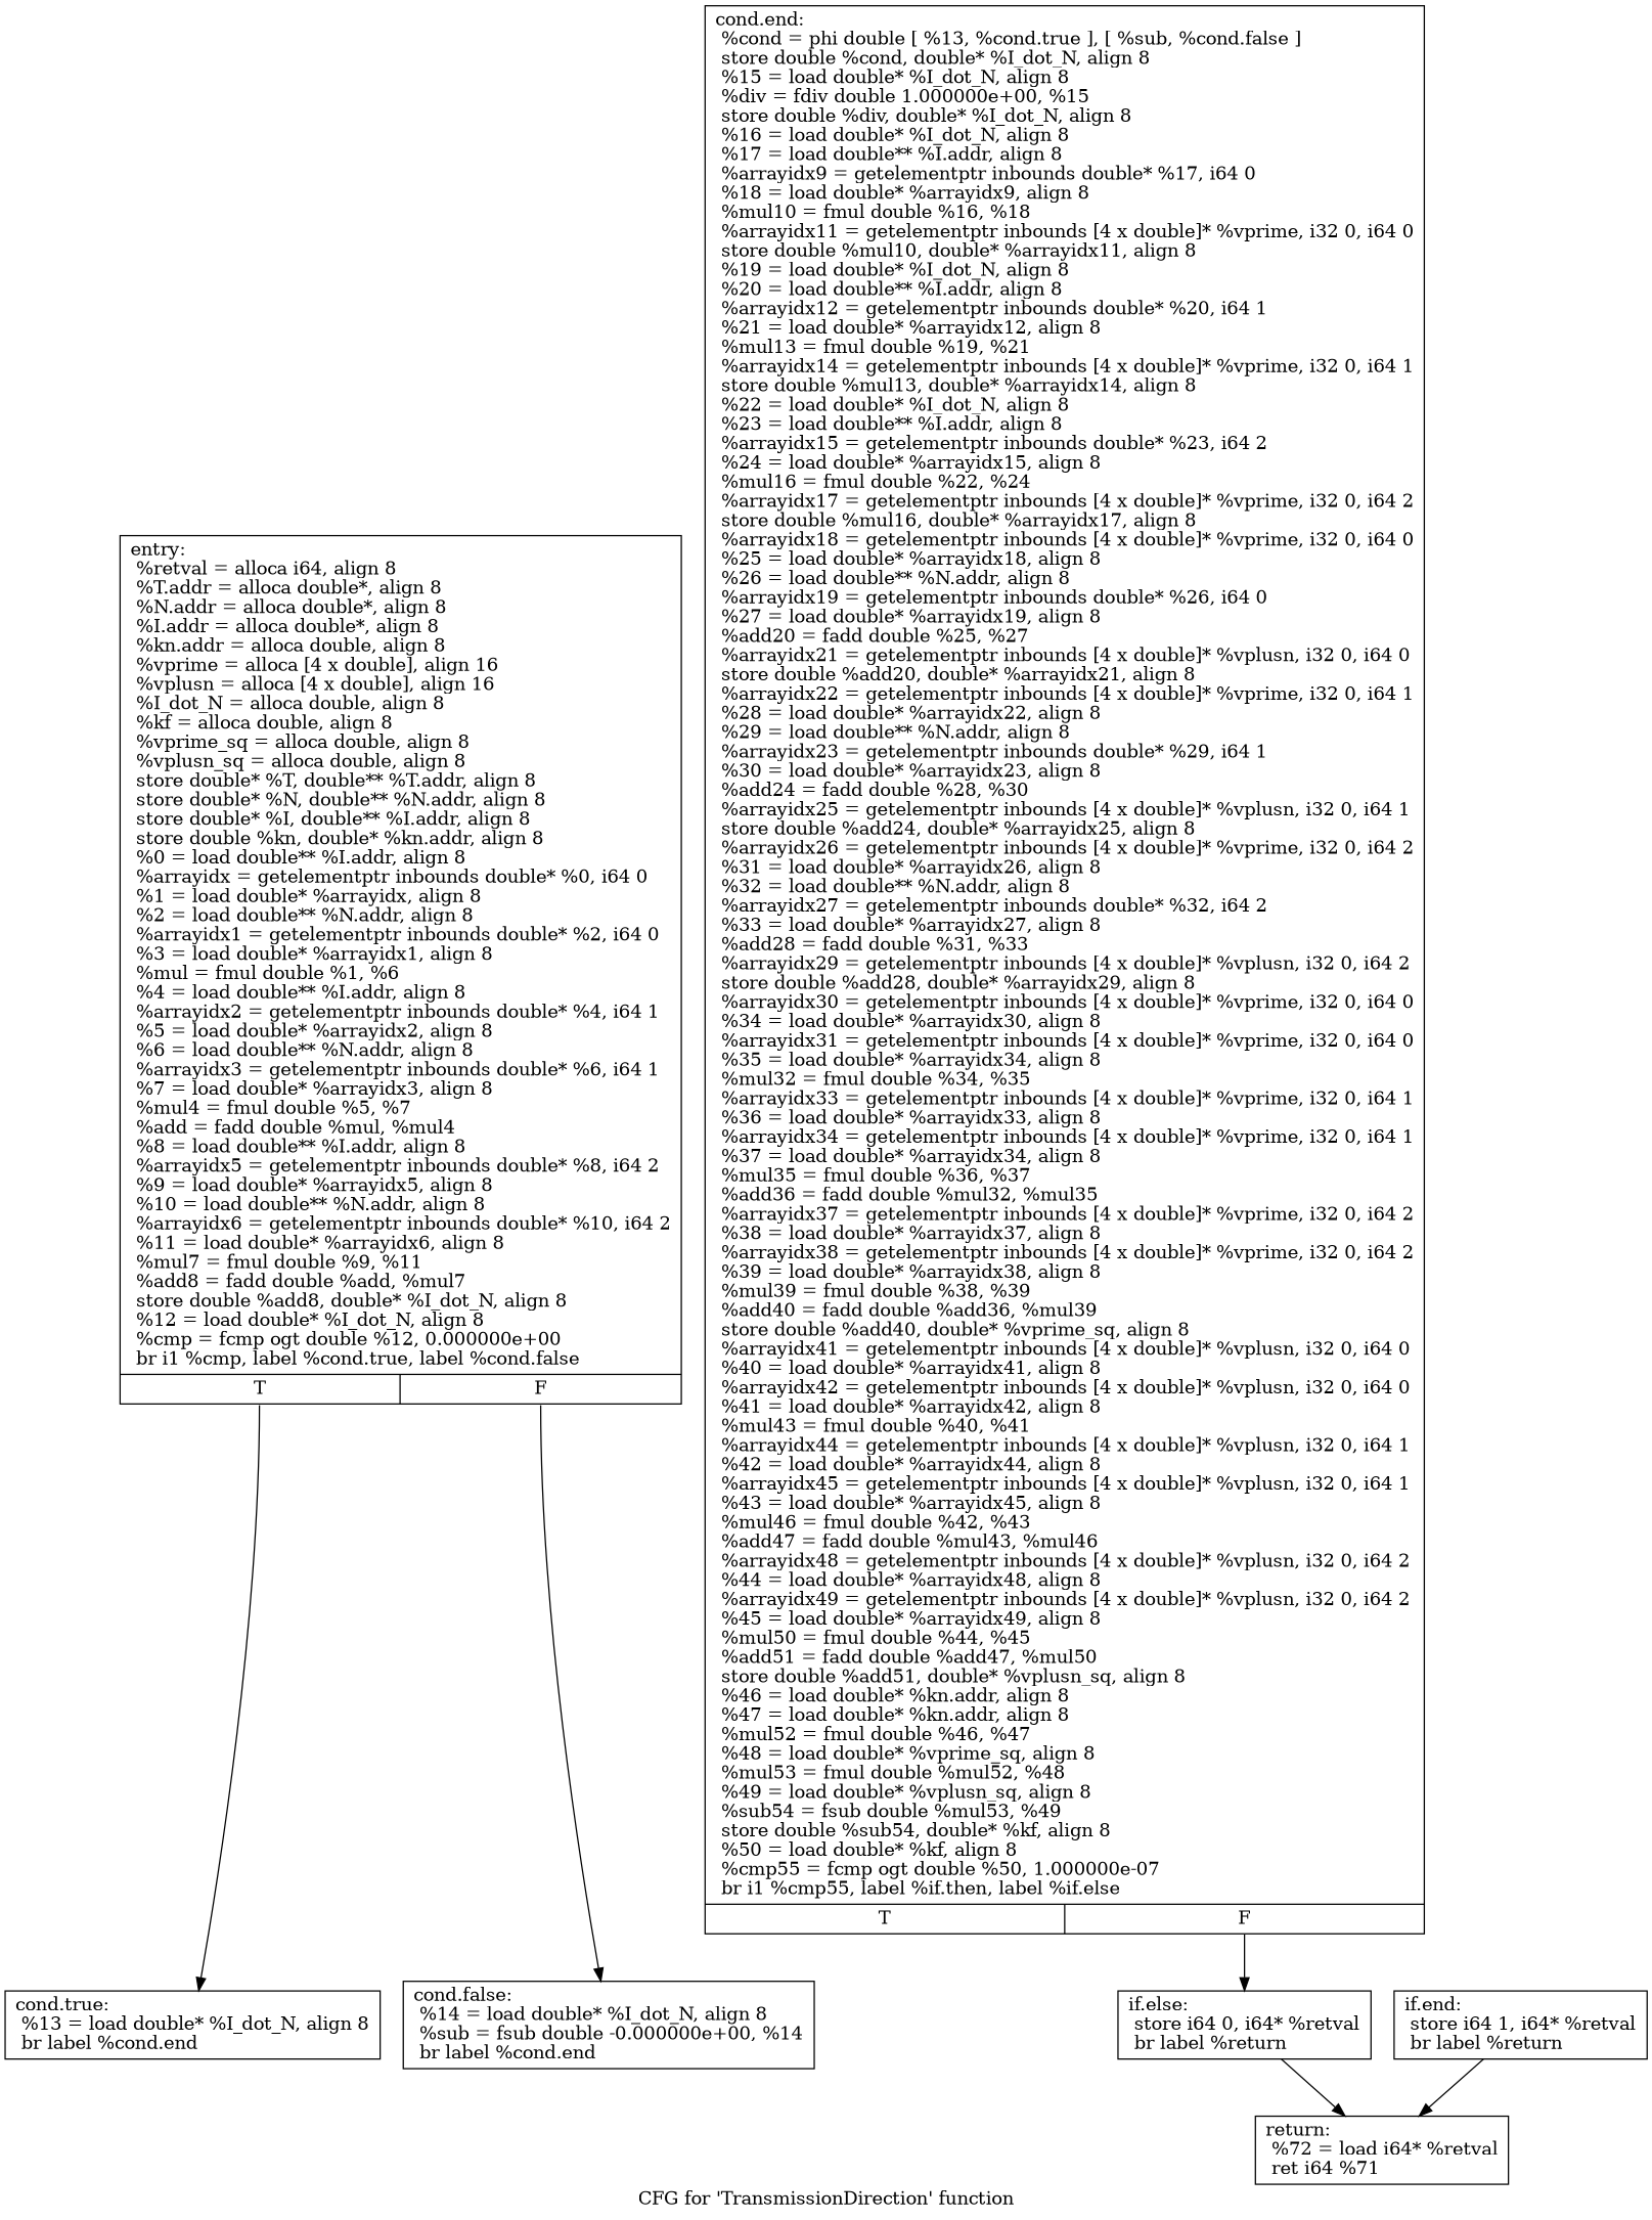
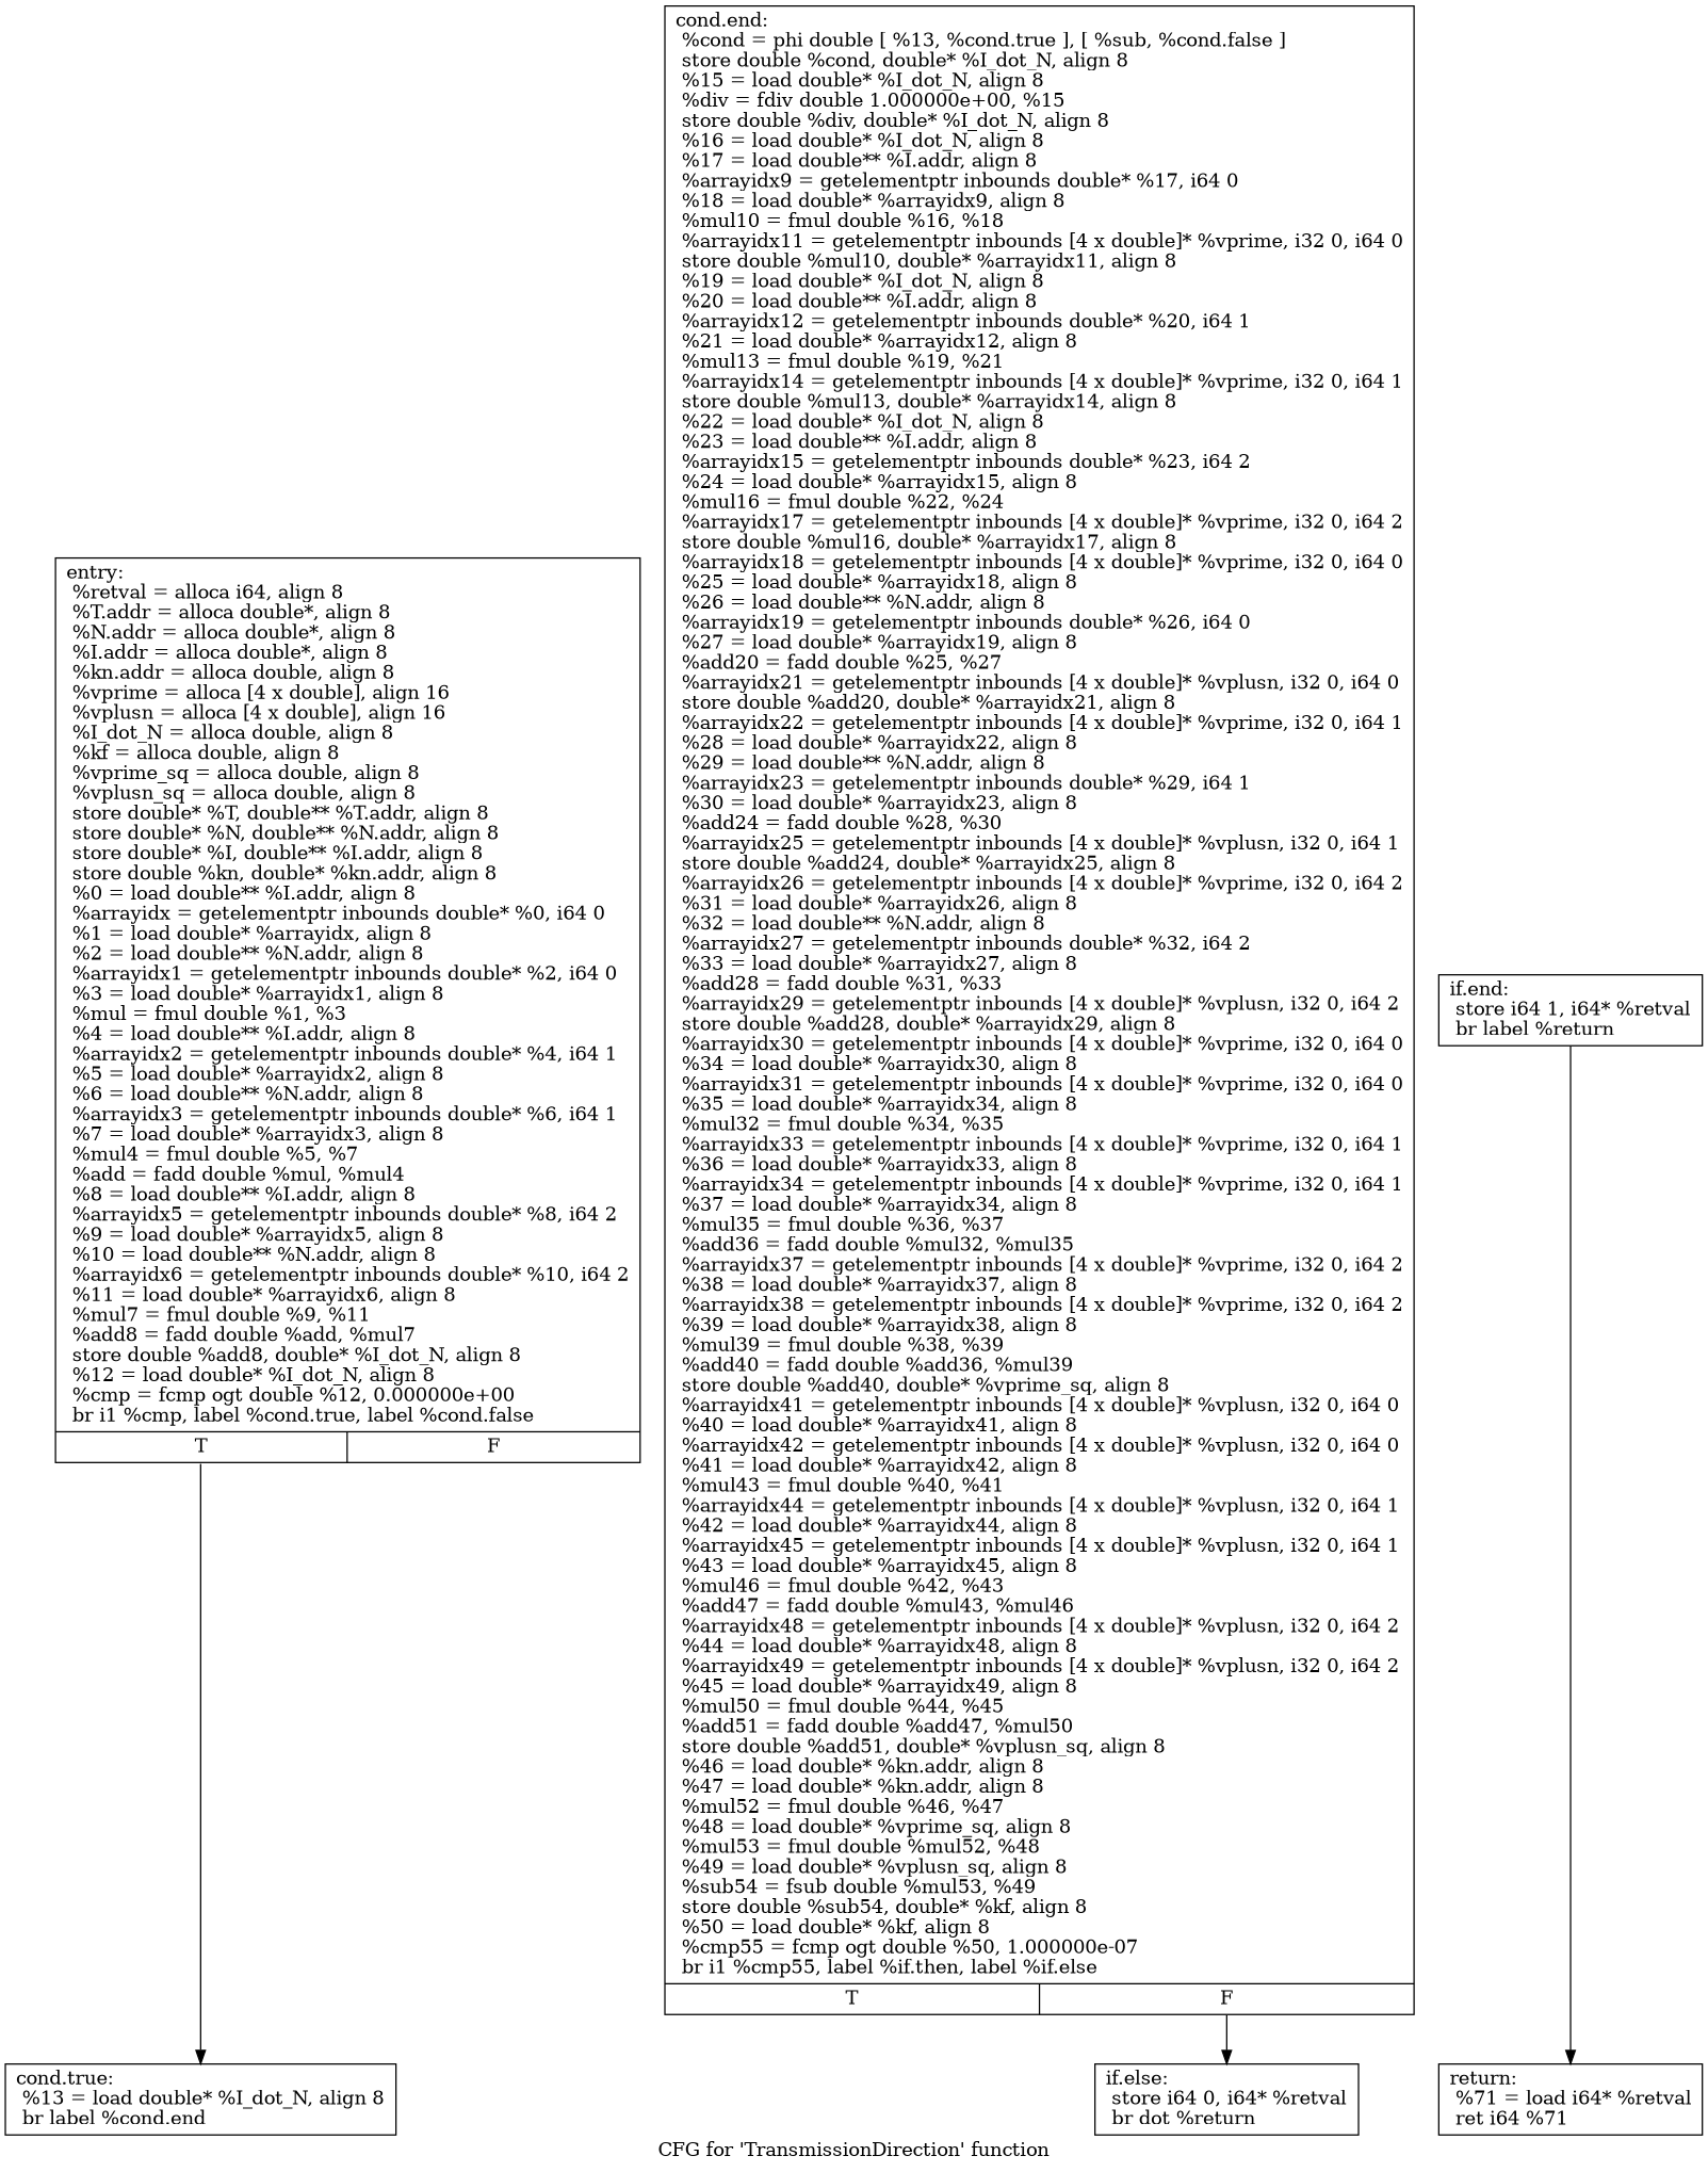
  digraph {
    label="CFG for 'TransmissionDirection' function"
    node [shape=record]
-   n1 [label="{entry:\l  %retval = alloca i64, align 8\l  %T.addr = alloca double*, align 8\l  %N.addr = alloca double*, align 8\l  %I.addr = alloca double*, align 8\l  %kn.addr = alloca double, align 8\l  %vprime = alloca [4 x double], align 16\l  %vplusn = alloca [4 x double], align 16\l  %I_dot_N = alloca double, align 8\l  %kf = alloca double, align 8\l  %vprime_sq = alloca double, align 8\l  %vplusn_sq = alloca double, align 8\l  store double* %T, double** %T.addr, align 8\l  store double* %N, double** %N.addr, align 8\l  store double* %I, double** %I.addr, align 8\l  store double %kn, double* %kn.addr, align 8\l  %0 = load double** %I.addr, align 8\l  %arrayidx = getelementptr inbounds double* %0, i64 0\l  %1 = load double* %arrayidx, align 8\l  %2 = load double** %N.addr, align 8\l  %arrayidx1 = getelementptr inbounds double* %2, i64 0\l  %3 = load double* %arrayidx1, align 8\l  %mul = fmul double %1, %6\l  %4 = load double** %I.addr, align 8\l  %arrayidx2 = getelementptr inbounds double* %4, i64 1\l  %5 = load double* %arrayidx2, align 8\l  %6 = load double** %N.addr, align 8\l  %arrayidx3 = getelementptr inbounds double* %6, i64 1\l  %7 = load double* %arrayidx3, align 8\l  %mul4 = fmul double %5, %7\l  %add = fadd double %mul, %mul4\l  %8 = load double** %I.addr, align 8\l  %arrayidx5 = getelementptr inbounds double* %8, i64 2\l  %9 = load double* %arrayidx5, align 8\l  %10 = load double** %N.addr, align 8\l  %arrayidx6 = getelementptr inbounds double* %10, i64 2\l  %11 = load double* %arrayidx6, align 8\l  %mul7 = fmul double %9, %11\l  %add8 = fadd double %add, %mul7\l  store double %add8, double* %I_dot_N, align 8\l  %12 = load double* %I_dot_N, align 8\l  %cmp = fcmp ogt double %12, 0.000000e+00\l  br i1 %cmp, label %cond.true, label %cond.false\l|{<s0>T|<s1>F}}"]
+   n1 [label="{entry:\l  %retval = alloca i64, align 8\l  %T.addr = alloca double*, align 8\l  %N.addr = alloca double*, align 8\l  %I.addr = alloca double*, align 8\l  %kn.addr = alloca double, align 8\l  %vprime = alloca [4 x double], align 16\l  %vplusn = alloca [4 x double], align 16\l  %I_dot_N = alloca double, align 8\l  %kf = alloca double, align 8\l  %vprime_sq = alloca double, align 8\l  %vplusn_sq = alloca double, align 8\l  store double* %T, double** %T.addr, align 8\l  store double* %N, double** %N.addr, align 8\l  store double* %I, double** %I.addr, align 8\l  store double %kn, double* %kn.addr, align 8\l  %0 = load double** %I.addr, align 8\l  %arrayidx = getelementptr inbounds double* %0, i64 0\l  %1 = load double* %arrayidx, align 8\l  %2 = load double** %N.addr, align 8\l  %arrayidx1 = getelementptr inbounds double* %2, i64 0\l  %3 = load double* %arrayidx1, align 8\l  %mul = fmul double %1, %3\l  %4 = load double** %I.addr, align 8\l  %arrayidx2 = getelementptr inbounds double* %4, i64 1\l  %5 = load double* %arrayidx2, align 8\l  %6 = load double** %N.addr, align 8\l  %arrayidx3 = getelementptr inbounds double* %6, i64 1\l  %7 = load double* %arrayidx3, align 8\l  %mul4 = fmul double %5, %7\l  %add = fadd double %mul, %mul4\l  %8 = load double** %I.addr, align 8\l  %arrayidx5 = getelementptr inbounds double* %8, i64 2\l  %9 = load double* %arrayidx5, align 8\l  %10 = load double** %N.addr, align 8\l  %arrayidx6 = getelementptr inbounds double* %10, i64 2\l  %11 = load double* %arrayidx6, align 8\l  %mul7 = fmul double %9, %11\l  %add8 = fadd double %add, %mul7\l  store double %add8, double* %I_dot_N, align 8\l  %12 = load double* %I_dot_N, align 8\l  %cmp = fcmp ogt double %12, 0.000000e+00\l  br i1 %cmp, label %cond.true, label %cond.false\l|{<s0>T|<s1>F}}"]
    n2 [label="{cond.true:                                        \l  %13 = load double* %I_dot_N, align 8\l  br label %cond.end\l}"]
-   n3 [label="{cond.false:                                       \l  %14 = load double* %I_dot_N, align 8\l  %sub = fsub double -0.000000e+00, %14\l  br label %cond.end\l}"]
    n4 [label="{cond.end:                                         \l  %cond = phi double [ %13, %cond.true ], [ %sub, %cond.false ]\l  store double %cond, double* %I_dot_N, align 8\l  %15 = load double* %I_dot_N, align 8\l  %div = fdiv double 1.000000e+00, %15\l  store double %div, double* %I_dot_N, align 8\l  %16 = load double* %I_dot_N, align 8\l  %17 = load double** %I.addr, align 8\l  %arrayidx9 = getelementptr inbounds double* %17, i64 0\l  %18 = load double* %arrayidx9, align 8\l  %mul10 = fmul double %16, %18\l  %arrayidx11 = getelementptr inbounds [4 x double]* %vprime, i32 0, i64 0\l  store double %mul10, double* %arrayidx11, align 8\l  %19 = load double* %I_dot_N, align 8\l  %20 = load double** %I.addr, align 8\l  %arrayidx12 = getelementptr inbounds double* %20, i64 1\l  %21 = load double* %arrayidx12, align 8\l  %mul13 = fmul double %19, %21\l  %arrayidx14 = getelementptr inbounds [4 x double]* %vprime, i32 0, i64 1\l  store double %mul13, double* %arrayidx14, align 8\l  %22 = load double* %I_dot_N, align 8\l  %23 = load double** %I.addr, align 8\l  %arrayidx15 = getelementptr inbounds double* %23, i64 2\l  %24 = load double* %arrayidx15, align 8\l  %mul16 = fmul double %22, %24\l  %arrayidx17 = getelementptr inbounds [4 x double]* %vprime, i32 0, i64 2\l  store double %mul16, double* %arrayidx17, align 8\l  %arrayidx18 = getelementptr inbounds [4 x double]* %vprime, i32 0, i64 0\l  %25 = load double* %arrayidx18, align 8\l  %26 = load double** %N.addr, align 8\l  %arrayidx19 = getelementptr inbounds double* %26, i64 0\l  %27 = load double* %arrayidx19, align 8\l  %add20 = fadd double %25, %27\l  %arrayidx21 = getelementptr inbounds [4 x double]* %vplusn, i32 0, i64 0\l  store double %add20, double* %arrayidx21, align 8\l  %arrayidx22 = getelementptr inbounds [4 x double]* %vprime, i32 0, i64 1\l  %28 = load double* %arrayidx22, align 8\l  %29 = load double** %N.addr, align 8\l  %arrayidx23 = getelementptr inbounds double* %29, i64 1\l  %30 = load double* %arrayidx23, align 8\l  %add24 = fadd double %28, %30\l  %arrayidx25 = getelementptr inbounds [4 x double]* %vplusn, i32 0, i64 1\l  store double %add24, double* %arrayidx25, align 8\l  %arrayidx26 = getelementptr inbounds [4 x double]* %vprime, i32 0, i64 2\l  %31 = load double* %arrayidx26, align 8\l  %32 = load double** %N.addr, align 8\l  %arrayidx27 = getelementptr inbounds double* %32, i64 2\l  %33 = load double* %arrayidx27, align 8\l  %add28 = fadd double %31, %33\l  %arrayidx29 = getelementptr inbounds [4 x double]* %vplusn, i32 0, i64 2\l  store double %add28, double* %arrayidx29, align 8\l  %arrayidx30 = getelementptr inbounds [4 x double]* %vprime, i32 0, i64 0\l  %34 = load double* %arrayidx30, align 8\l  %arrayidx31 = getelementptr inbounds [4 x double]* %vprime, i32 0, i64 0\l  %35 = load double* %arrayidx34, align 8\l  %mul32 = fmul double %34, %35\l  %arrayidx33 = getelementptr inbounds [4 x double]* %vprime, i32 0, i64 1\l  %36 = load double* %arrayidx33, align 8\l  %arrayidx34 = getelementptr inbounds [4 x double]* %vprime, i32 0, i64 1\l  %37 = load double* %arrayidx34, align 8\l  %mul35 = fmul double %36, %37\l  %add36 = fadd double %mul32, %mul35\l  %arrayidx37 = getelementptr inbounds [4 x double]* %vprime, i32 0, i64 2\l  %38 = load double* %arrayidx37, align 8\l  %arrayidx38 = getelementptr inbounds [4 x double]* %vprime, i32 0, i64 2\l  %39 = load double* %arrayidx38, align 8\l  %mul39 = fmul double %38, %39\l  %add40 = fadd double %add36, %mul39\l  store double %add40, double* %vprime_sq, align 8\l  %arrayidx41 = getelementptr inbounds [4 x double]* %vplusn, i32 0, i64 0\l  %40 = load double* %arrayidx41, align 8\l  %arrayidx42 = getelementptr inbounds [4 x double]* %vplusn, i32 0, i64 0\l  %41 = load double* %arrayidx42, align 8\l  %mul43 = fmul double %40, %41\l  %arrayidx44 = getelementptr inbounds [4 x double]* %vplusn, i32 0, i64 1\l  %42 = load double* %arrayidx44, align 8\l  %arrayidx45 = getelementptr inbounds [4 x double]* %vplusn, i32 0, i64 1\l  %43 = load double* %arrayidx45, align 8\l  %mul46 = fmul double %42, %43\l  %add47 = fadd double %mul43, %mul46\l  %arrayidx48 = getelementptr inbounds [4 x double]* %vplusn, i32 0, i64 2\l  %44 = load double* %arrayidx48, align 8\l  %arrayidx49 = getelementptr inbounds [4 x double]* %vplusn, i32 0, i64 2\l  %45 = load double* %arrayidx49, align 8\l  %mul50 = fmul double %44, %45\l  %add51 = fadd double %add47, %mul50\l  store double %add51, double* %vplusn_sq, align 8\l  %46 = load double* %kn.addr, align 8\l  %47 = load double* %kn.addr, align 8\l  %mul52 = fmul double %46, %47\l  %48 = load double* %vprime_sq, align 8\l  %mul53 = fmul double %mul52, %48\l  %49 = load double* %vplusn_sq, align 8\l  %sub54 = fsub double %mul53, %49\l  store double %sub54, double* %kf, align 8\l  %50 = load double* %kf, align 8\l  %cmp55 = fcmp ogt double %50, 1.000000e-07\l  br i1 %cmp55, label %if.then, label %if.else\l|{<s0>T|<s1>F}}"]
-   n5 [label="{if.else:                                          \l  store i64 0, i64* %retval\l  br label %return\l}"]
-   n6 [label="{return:                                           \l  %72 = load i64* %retval\l  ret i64 %71\l}"]
+   n5 [label="{if.else:                                          \l  store i64 0, i64* %retval\l  br dot %return\l}"]
+   n6 [label="{return:                                           \l  %71 = load i64* %retval\l  ret i64 %71\l}"]
    n7 [label="{if.end:                                           \l  store i64 1, i64* %retval\l  br label %return\l}"]
    n1 -> n2 [tailport=s0]
-   n1 -> n3 [tailport=s1]
    n4 -> n5 [tailport=s1]
-   n5 -> n6
    n7 -> n6
  }
